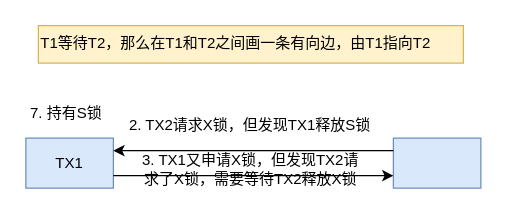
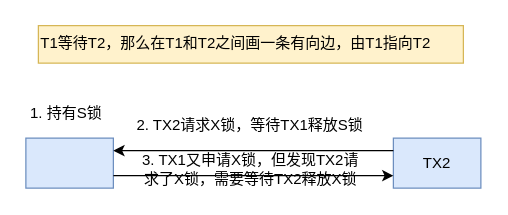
  <mxCell id="0" />
  <mxCell id="1" parent="0" />
  <mxCell id="2" value="" style="rounded=0;whiteSpace=wrap;html=1;fillColor=#dae8fc;strokeColor=#6c8ebf;" vertex="1" parent="1"><mxGeometry x="20" y="110" width="70" height="40" as="geometry" /></mxCell>
- <mxCell id="3" value="TX1" style="text;html=1;strokeColor=none;fillColor=none;align=center;verticalAlign=middle;whiteSpace=wrap;rounded=0;" vertex="1" parent="1"><mxGeometry x="35" y="120" width="40" height="20" as="geometry" /></mxCell>
  <mxCell id="4" value="" style="rounded=0;whiteSpace=wrap;html=1;fillColor=#dae8fc;strokeColor=#6c8ebf;" vertex="1" parent="1"><mxGeometry x="314" y="110" width="70" height="40" as="geometry" /></mxCell>
+ <mxCell id="5" value="TX2" style="text;html=1;strokeColor=none;fillColor=none;align=center;verticalAlign=middle;whiteSpace=wrap;rounded=0;" vertex="1" parent="1"><mxGeometry x="329" y="120" width="40" height="20" as="geometry" /></mxCell>
  <mxCell id="6" value="" style="endArrow=classic;html=1;exitX=0;exitY=0.25;exitDx=0;exitDy=0;entryX=1;entryY=0.25;entryDx=0;entryDy=0;" edge="1" parent="1" source="4" target="2"><mxGeometry width="50" height="50" relative="1" as="geometry"><mxPoint x="60" y="300" as="sourcePoint" /><mxPoint x="110" y="250" as="targetPoint" /></mxGeometry></mxCell>
- <mxCell id="7" value="7. 持有S锁" style="text;html=1;strokeColor=none;fillColor=none;align=center;verticalAlign=middle;whiteSpace=wrap;rounded=0;" vertex="1" parent="1"><mxGeometry x="20" y="80" width="65" height="20" as="geometry" /></mxCell>
- <mxCell id="8" value="2. TX2请求X锁，但发现TX1释放S锁" style="text;html=1;strokeColor=none;fillColor=none;align=center;verticalAlign=middle;whiteSpace=wrap;rounded=0;" vertex="1" parent="1"><mxGeometry x="76" y="90" width="247" height="20" as="geometry" /></mxCell>
+ <mxCell id="7" value="1. 持有S锁" style="text;html=1;strokeColor=none;fillColor=none;align=center;verticalAlign=middle;whiteSpace=wrap;rounded=0;" vertex="1" parent="1"><mxGeometry x="20" y="80" width="65" height="20" as="geometry" /></mxCell>
+ <mxCell id="8" value="2. TX2请求X锁，等待TX1释放S锁" style="text;html=1;strokeColor=none;fillColor=none;align=center;verticalAlign=middle;whiteSpace=wrap;rounded=0;" vertex="1" parent="1"><mxGeometry x="76" y="90" width="247" height="20" as="geometry" /></mxCell>
  <mxCell id="9" value="T1等待T2，那么在T1和T2之间画一条有向边，由T1指向T2" style="text;html=1;fillColor=#fff2cc;strokeColor=#d6b656;" vertex="1" parent="1"><mxGeometry x="30" y="20" width="340" height="30" as="geometry" /></mxCell>
  <mxCell id="10" value="" style="endArrow=classic;html=1;exitX=1;exitY=0.75;exitDx=0;exitDy=0;entryX=0;entryY=0.75;entryDx=0;entryDy=0;" edge="1" parent="1" source="2" target="4"><mxGeometry width="50" height="50" relative="1" as="geometry"><mxPoint x="100" y="310" as="sourcePoint" /><mxPoint x="150" y="260" as="targetPoint" /></mxGeometry></mxCell>
  <mxCell id="11" value="3. TX1又申请X锁，但发现TX2请求了X锁，需要等待TX2释放X锁" style="text;html=1;strokeColor=none;fillColor=none;align=center;verticalAlign=middle;whiteSpace=wrap;rounded=0;" vertex="1" parent="1"><mxGeometry x="110" y="125" width="180" height="20" as="geometry" /></mxCell>
